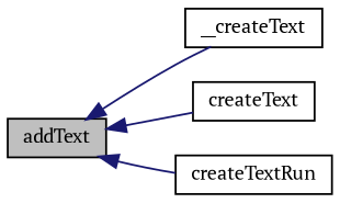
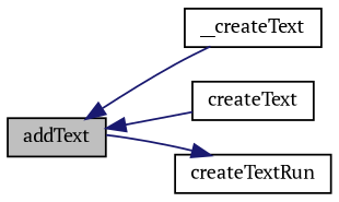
  digraph {
    fontname="PT Serif"
    rankdir=LR
    node [color=black fillcolor=white fontname="PT Serif" fontsize=10 shape=record style=filled]
    edge [color=midnightblue dir=back fontname="PT Serif" fontsize=10 labelfontname=Helvetica labelfontsize=10 style=solid]
    n1 [fillcolor=grey75 fontcolor=black height=0.2 label=addText width=0.4]
    n2 [height=0.2 label=__createText width=0.4]
    n3 [height=0.2 label=createText width=0.4]
    n4 [height=0.2 label=createTextRun width=0.4]
    n1 -> n2
    n1 -> n3
-   n1 -> n4
+   n4 -> n1
  }
